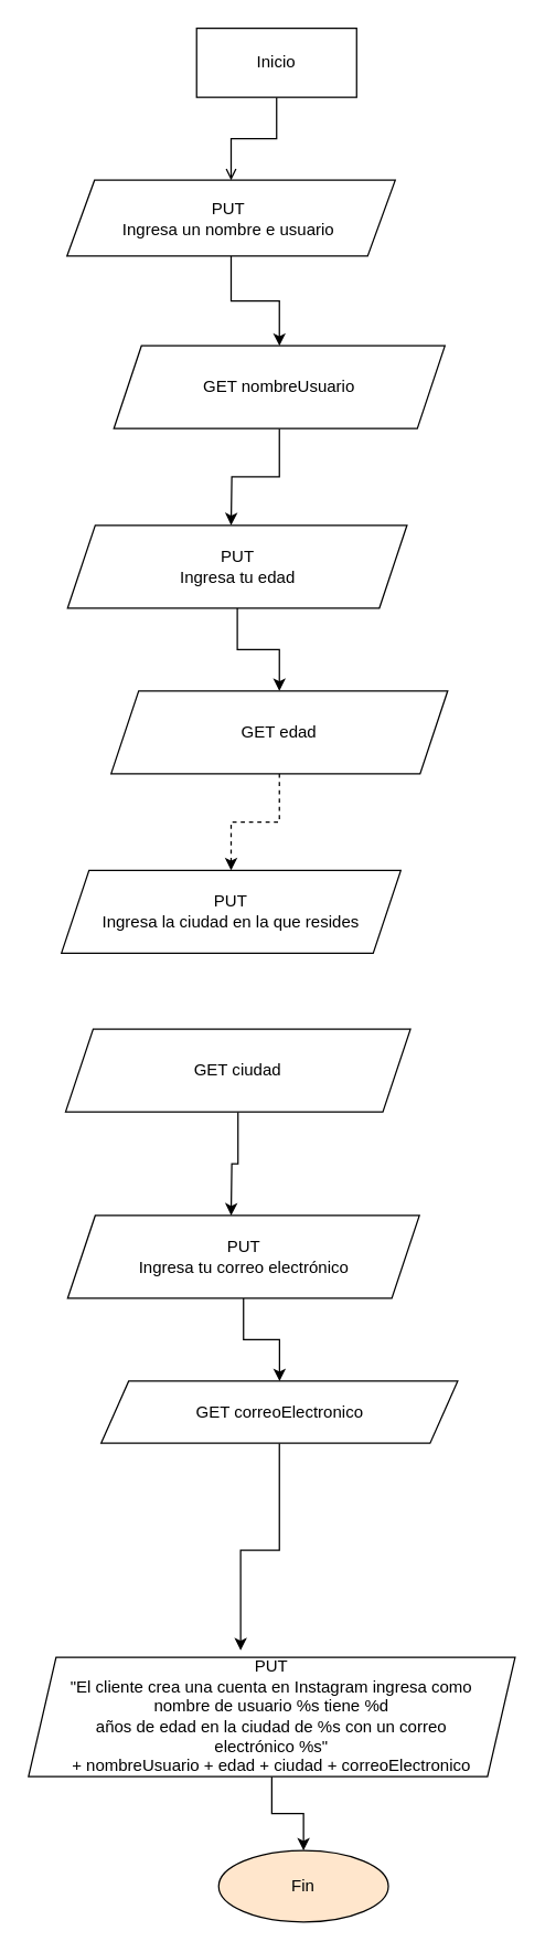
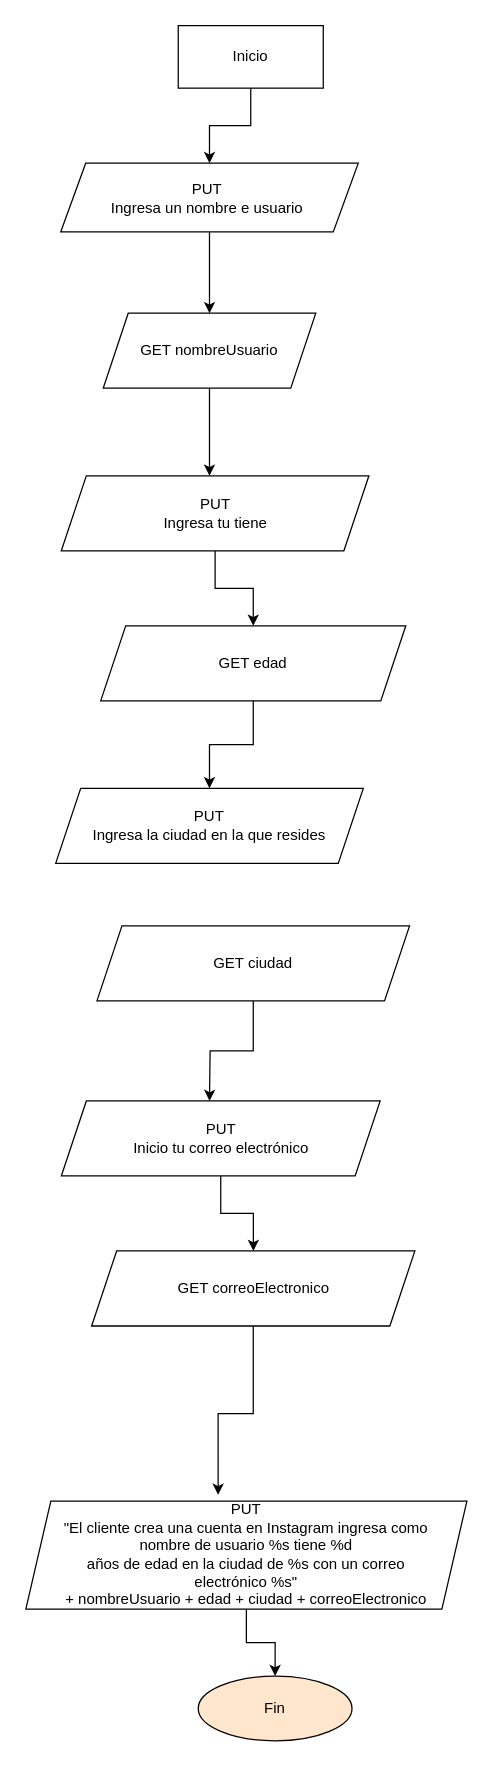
  <mxCell id="0" />
  <mxCell id="1" parent="0" />
- <mxCell id="2" value="" style="edgeStyle=orthogonalEdgeStyle;rounded=0;orthogonalLoop=1;jettySize=auto;html=1;endArrow=open;" edge="1" parent="1" source="3" target="5"><mxGeometry relative="1" as="geometry" /></mxCell>
+ <mxCell id="2" value="" style="edgeStyle=orthogonalEdgeStyle;rounded=0;orthogonalLoop=1;jettySize=auto;html=1;" edge="1" parent="1" source="3" target="5"><mxGeometry relative="1" as="geometry" /></mxCell>
  <mxCell id="3" value="Inicio" style="whiteSpace=wrap;html=1;rounded=0;" vertex="1" parent="1"><mxGeometry x="142" y="20" width="116" height="50" as="geometry" /></mxCell>
  <mxCell id="4" value="" style="edgeStyle=orthogonalEdgeStyle;rounded=0;orthogonalLoop=1;jettySize=auto;html=1;" edge="1" parent="1" source="5" target="7"><mxGeometry relative="1" as="geometry" /></mxCell>
  <mxCell id="5" value="PUT&amp;nbsp;&lt;br&gt;Ingresa un nombre e usuario&amp;nbsp;" style="shape=parallelogram;perimeter=parallelogramPerimeter;whiteSpace=wrap;html=1;fixedSize=1;" vertex="1" parent="1"><mxGeometry x="48" y="130" width="238" height="55" as="geometry" /></mxCell>
  <mxCell id="6" value="" style="edgeStyle=orthogonalEdgeStyle;rounded=0;orthogonalLoop=1;jettySize=auto;html=1;" edge="1" parent="1" source="7"><mxGeometry relative="1" as="geometry"><mxPoint x="167" y="380" as="targetPoint" /></mxGeometry></mxCell>
- <mxCell id="7" value="GET nombreUsuario" style="shape=parallelogram;perimeter=parallelogramPerimeter;whiteSpace=wrap;html=1;fixedSize=1;" vertex="1" parent="1"><mxGeometry x="82" y="250" width="240" height="60" as="geometry" /></mxCell>
+ <mxCell id="7" value="GET nombreUsuario" style="shape=parallelogram;perimeter=parallelogramPerimeter;whiteSpace=wrap;html=1;fixedSize=1;" vertex="1" parent="1"><mxGeometry x="82" y="250" width="170" height="60" as="geometry" /></mxCell>
  <mxCell id="8" value="" style="edgeStyle=orthogonalEdgeStyle;rounded=0;orthogonalLoop=1;jettySize=auto;html=1;" edge="1" parent="1" source="9" target="11"><mxGeometry relative="1" as="geometry" /></mxCell>
- <mxCell id="9" value="PUT&lt;br&gt;Ingresa tu edad" style="shape=parallelogram;perimeter=parallelogramPerimeter;whiteSpace=wrap;html=1;fixedSize=1;" vertex="1" parent="1"><mxGeometry x="48.5" y="380" width="246" height="60" as="geometry" /></mxCell>
- <mxCell id="10" value="" style="edgeStyle=orthogonalEdgeStyle;rounded=0;orthogonalLoop=1;jettySize=auto;html=1;dashed=1;" edge="1" parent="1" source="11" target="12"><mxGeometry relative="1" as="geometry" /></mxCell>
+ <mxCell id="9" value="PUT&lt;br&gt;Ingresa tu tiene" style="shape=parallelogram;perimeter=parallelogramPerimeter;whiteSpace=wrap;html=1;fixedSize=1;" vertex="1" parent="1"><mxGeometry x="48.5" y="380" width="246" height="60" as="geometry" /></mxCell>
+ <mxCell id="10" value="" style="edgeStyle=orthogonalEdgeStyle;rounded=0;orthogonalLoop=1;jettySize=auto;html=1;" edge="1" parent="1" source="11" target="12"><mxGeometry relative="1" as="geometry" /></mxCell>
  <mxCell id="11" value="GET edad" style="shape=parallelogram;perimeter=parallelogramPerimeter;whiteSpace=wrap;html=1;fixedSize=1;" vertex="1" parent="1"><mxGeometry x="80" y="500" width="244" height="60" as="geometry" /></mxCell>
  <mxCell id="12" value="PUT&lt;br&gt;Ingresa la ciudad en la que resides" style="shape=parallelogram;perimeter=parallelogramPerimeter;whiteSpace=wrap;html=1;fixedSize=1;" vertex="1" parent="1"><mxGeometry x="44" y="630" width="246" height="60" as="geometry" /></mxCell>
  <mxCell id="13" value="" style="edgeStyle=orthogonalEdgeStyle;rounded=0;orthogonalLoop=1;jettySize=auto;html=1;" edge="1" parent="1" source="14"><mxGeometry relative="1" as="geometry"><mxPoint x="167" y="880" as="targetPoint" /></mxGeometry></mxCell>
- <mxCell id="14" value="GET ciudad" style="shape=parallelogram;perimeter=parallelogramPerimeter;whiteSpace=wrap;html=1;fixedSize=1;" vertex="1" parent="1"><mxGeometry x="47" y="745" width="250" height="60" as="geometry" /></mxCell>
+ <mxCell id="14" value="GET ciudad" style="shape=parallelogram;perimeter=parallelogramPerimeter;whiteSpace=wrap;html=1;fixedSize=1;" vertex="1" parent="1"><mxGeometry x="77" y="740" width="250" height="60" as="geometry" /></mxCell>
  <mxCell id="15" value="" style="edgeStyle=orthogonalEdgeStyle;rounded=0;orthogonalLoop=1;jettySize=auto;html=1;" edge="1" parent="1" source="16" target="17"><mxGeometry relative="1" as="geometry" /></mxCell>
  <mxCell id="16" value="PUT&lt;br&gt;&quot;El cliente crea una cuenta en Instagram ingresa como &lt;br&gt;nombre&amp;nbsp;de usuario %s tiene %d &lt;br&gt;años de edad en la ciudad de %s con un correo&lt;br&gt;electrónico %s&quot;&lt;br&gt;&amp;nbsp;+ nombreUsuario + edad + ciudad + correoElectronico&amp;nbsp;" style="shape=parallelogram;perimeter=parallelogramPerimeter;whiteSpace=wrap;html=1;fixedSize=1;" vertex="1" parent="1"><mxGeometry x="20.12" y="1200" width="352.75" height="86.5" as="geometry" /></mxCell>
  <mxCell id="17" value="Fin" style="ellipse;whiteSpace=wrap;html=1;fillColor=#ffe6cc;" vertex="1" parent="1"><mxGeometry x="158" y="1340" width="123" height="51.75" as="geometry" /></mxCell>
  <mxCell id="18" value="" style="edgeStyle=orthogonalEdgeStyle;rounded=0;orthogonalLoop=1;jettySize=auto;html=1;" edge="1" parent="1" source="19" target="21"><mxGeometry relative="1" as="geometry" /></mxCell>
- <mxCell id="19" value="PUT&lt;br&gt;Ingresa tu correo electrónico" style="shape=parallelogram;perimeter=parallelogramPerimeter;whiteSpace=wrap;html=1;fixedSize=1;" vertex="1" parent="1"><mxGeometry x="48.5" y="880" width="255" height="60" as="geometry" /></mxCell>
+ <mxCell id="19" value="PUT&lt;br&gt;Inicio tu correo electrónico" style="shape=parallelogram;perimeter=parallelogramPerimeter;whiteSpace=wrap;html=1;fixedSize=1;" vertex="1" parent="1"><mxGeometry x="48.5" y="880" width="255" height="60" as="geometry" /></mxCell>
  <mxCell id="20" style="edgeStyle=orthogonalEdgeStyle;rounded=0;orthogonalLoop=1;jettySize=auto;html=1;exitX=0.5;exitY=1;exitDx=0;exitDy=0;entryX=0.436;entryY=-0.058;entryDx=0;entryDy=0;entryPerimeter=0;" edge="1" parent="1" source="21" target="16"><mxGeometry relative="1" as="geometry" /></mxCell>
- <mxCell id="21" value="GET correoElectronico" style="shape=parallelogram;perimeter=parallelogramPerimeter;whiteSpace=wrap;html=1;fixedSize=1;" vertex="1" parent="1"><mxGeometry x="72.75" y="1000" width="258.5" height="45" as="geometry" /></mxCell>
+ <mxCell id="21" value="GET correoElectronico" style="shape=parallelogram;perimeter=parallelogramPerimeter;whiteSpace=wrap;html=1;fixedSize=1;" vertex="1" parent="1"><mxGeometry x="72.75" y="1000" width="258.5" height="60" as="geometry" /></mxCell>
